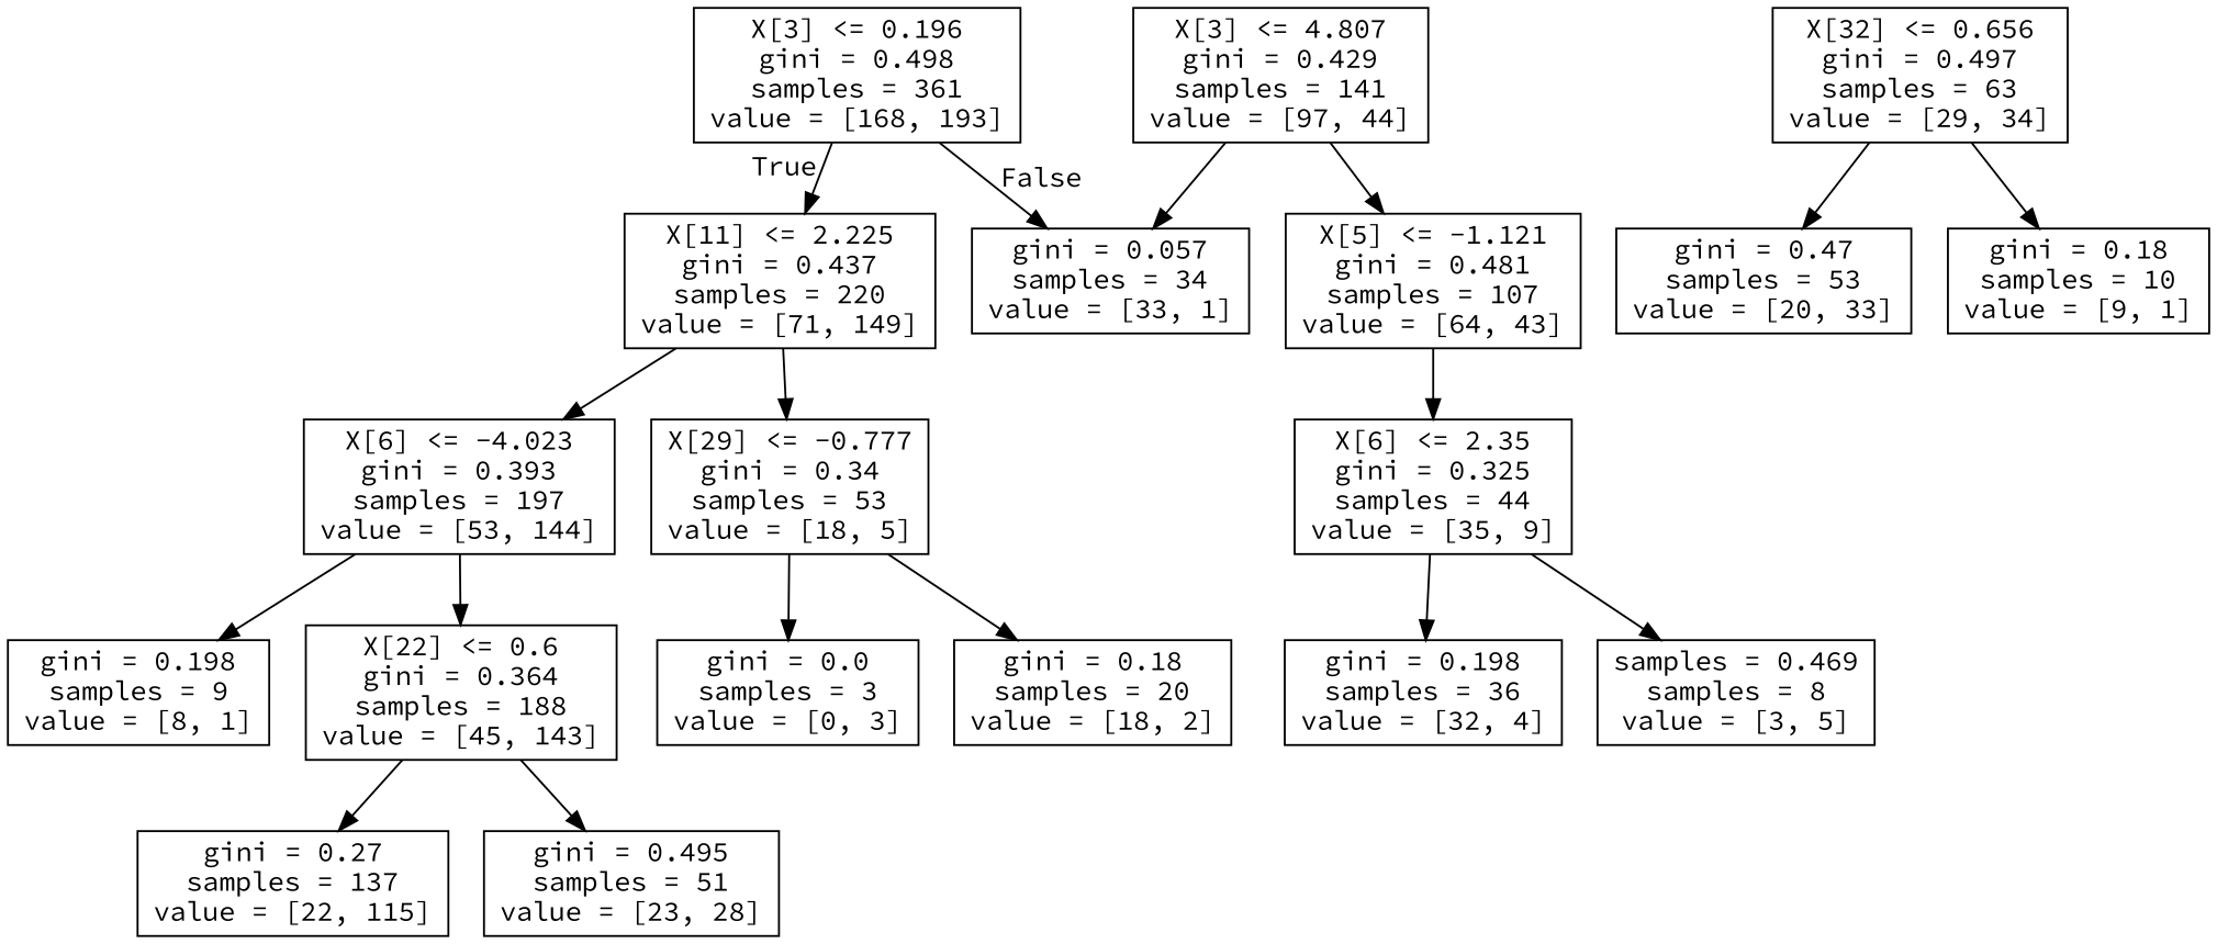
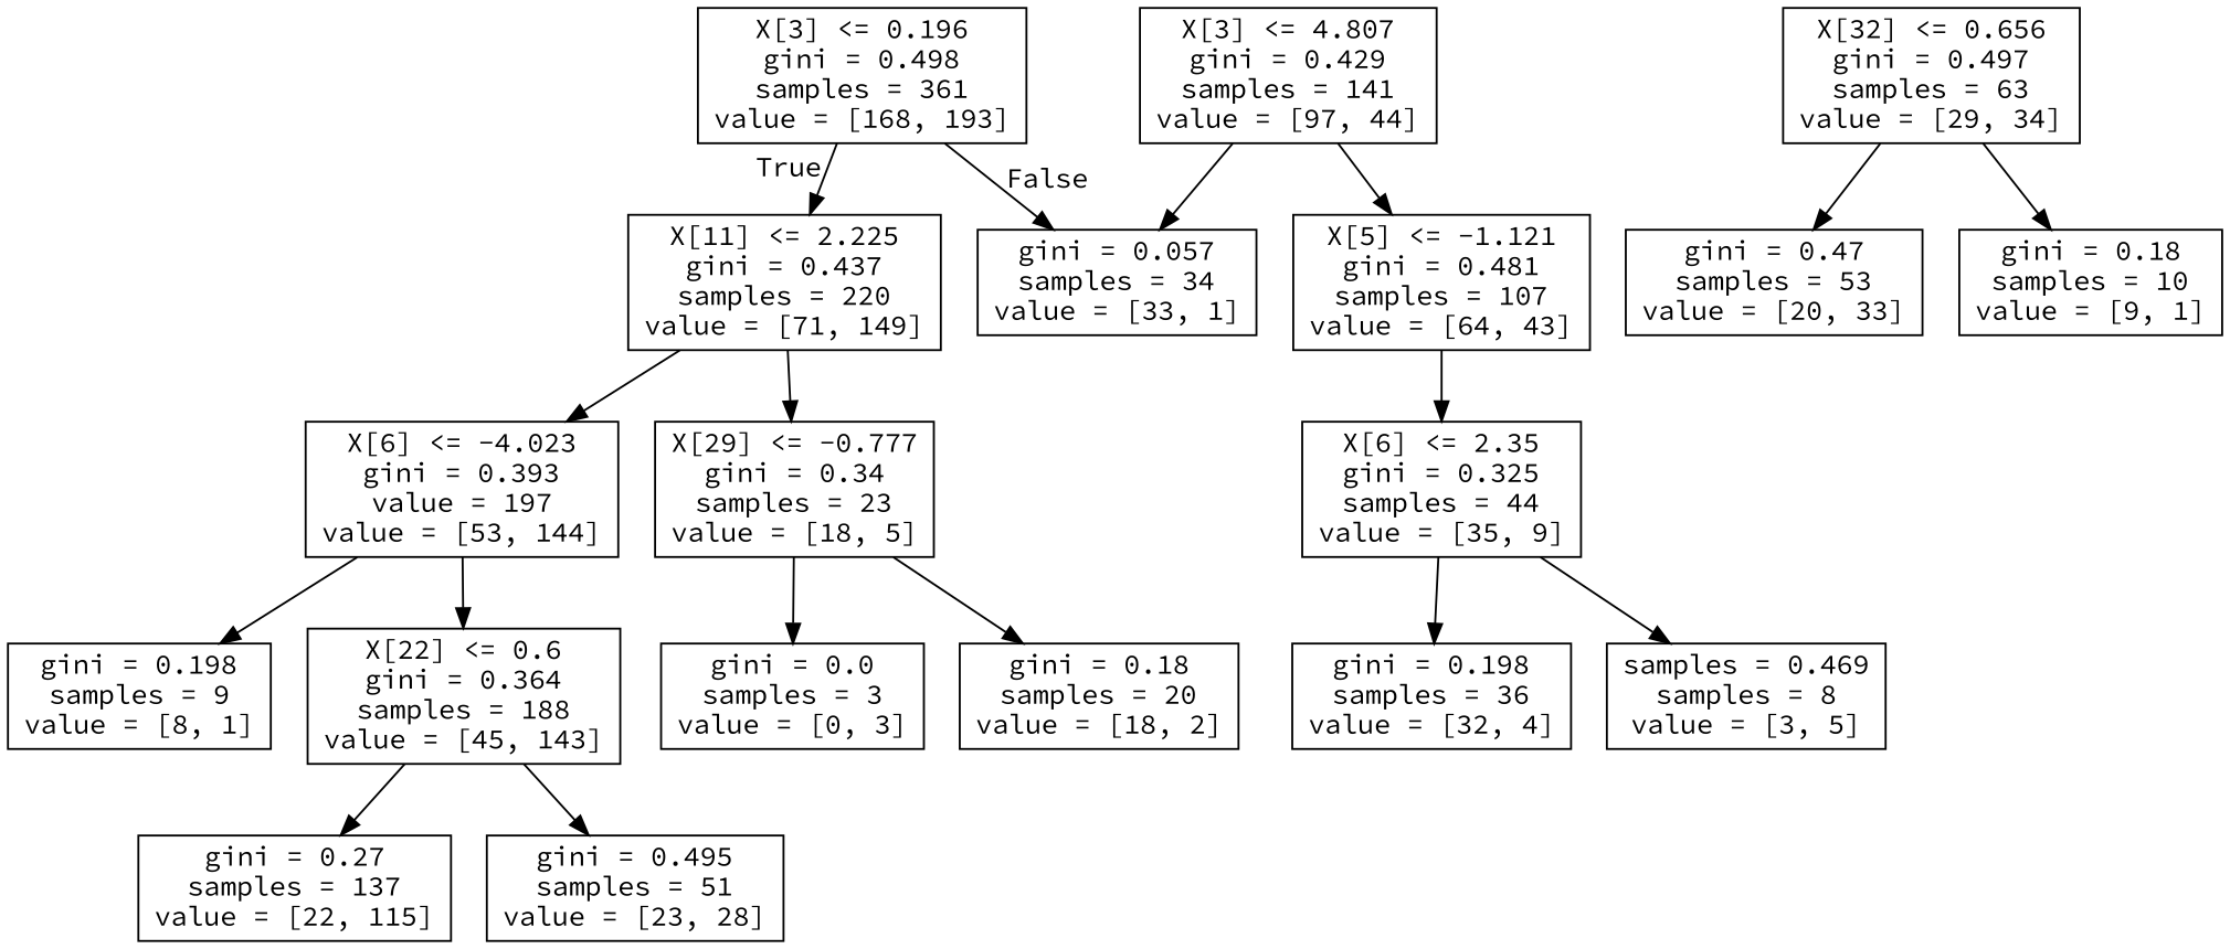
  digraph {
    fontname="Source Code Pro"
    node [fontname="Source Code Pro" shape=box]
    edge [fontname="Source Code Pro"]
    n1 [label="X[3] <= 0.196\ngini = 0.498\nsamples = 361\nvalue = [168, 193]"]
    n2 [label="X[11] <= 2.225\ngini = 0.437\nsamples = 220\nvalue = [71, 149]"]
    n3 [label="gini = 0.057\nsamples = 34\nvalue = [33, 1]"]
-   n4 [label="X[6] <= -4.023\ngini = 0.393\nsamples = 197\nvalue = [53, 144]"]
-   n5 [label="X[29] <= -0.777\ngini = 0.34\nsamples = 53\nvalue = [18, 5]"]
+   n4 [label="X[6] <= -4.023\ngini = 0.393\nvalue = 197\nvalue = [53, 144]"]
+   n5 [label="X[29] <= -0.777\ngini = 0.34\nsamples = 23\nvalue = [18, 5]"]
    n6 [label="X[3] <= 4.807\ngini = 0.429\nsamples = 141\nvalue = [97, 44]"]
    n7 [label="X[5] <= -1.121\ngini = 0.481\nsamples = 107\nvalue = [64, 43]"]
    n8 [label="gini = 0.198\nsamples = 9\nvalue = [8, 1]"]
    n9 [label="X[22] <= 0.6\ngini = 0.364\nsamples = 188\nvalue = [45, 143]"]
    n10 [label="gini = 0.0\nsamples = 3\nvalue = [0, 3]"]
    n11 [label="gini = 0.18\nsamples = 20\nvalue = [18, 2]"]
    n12 [label="gini = 0.27\nsamples = 137\nvalue = [22, 115]"]
    n13 [label="gini = 0.495\nsamples = 51\nvalue = [23, 28]"]
    n14 [label="X[6] <= 2.35\ngini = 0.325\nsamples = 44\nvalue = [35, 9]"]
    n15 [label="gini = 0.198\nsamples = 36\nvalue = [32, 4]"]
    n16 [label="samples = 0.469\nsamples = 8\nvalue = [3, 5]"]
    n17 [label="X[32] <= 0.656\ngini = 0.497\nsamples = 63\nvalue = [29, 34]"]
    n18 [label="gini = 0.47\nsamples = 53\nvalue = [20, 33]"]
    n19 [label="gini = 0.18\nsamples = 10\nvalue = [9, 1]"]
    n1 -> n2 [headlabel=True labelangle=45 labeldistance=2.5]
    n1 -> n3 [headlabel=False labelangle=-45 labeldistance=2.5]
    n2 -> n4
    n2 -> n5
    n4 -> n8
    n4 -> n9
    n5 -> n10
    n5 -> n11
    n6 -> n3
    n6 -> n7
    n7 -> n14
    n9 -> n12
    n9 -> n13
    n14 -> n15
    n14 -> n16
    n17 -> n18
    n17 -> n19
  }
